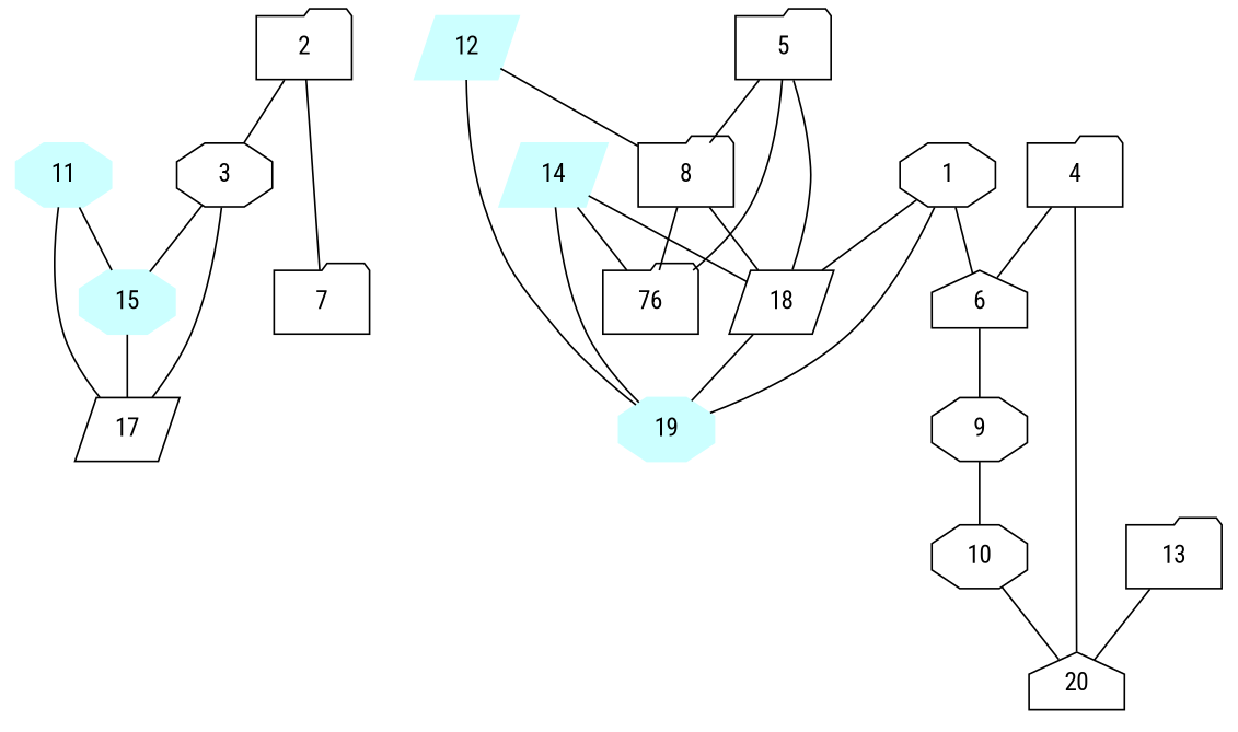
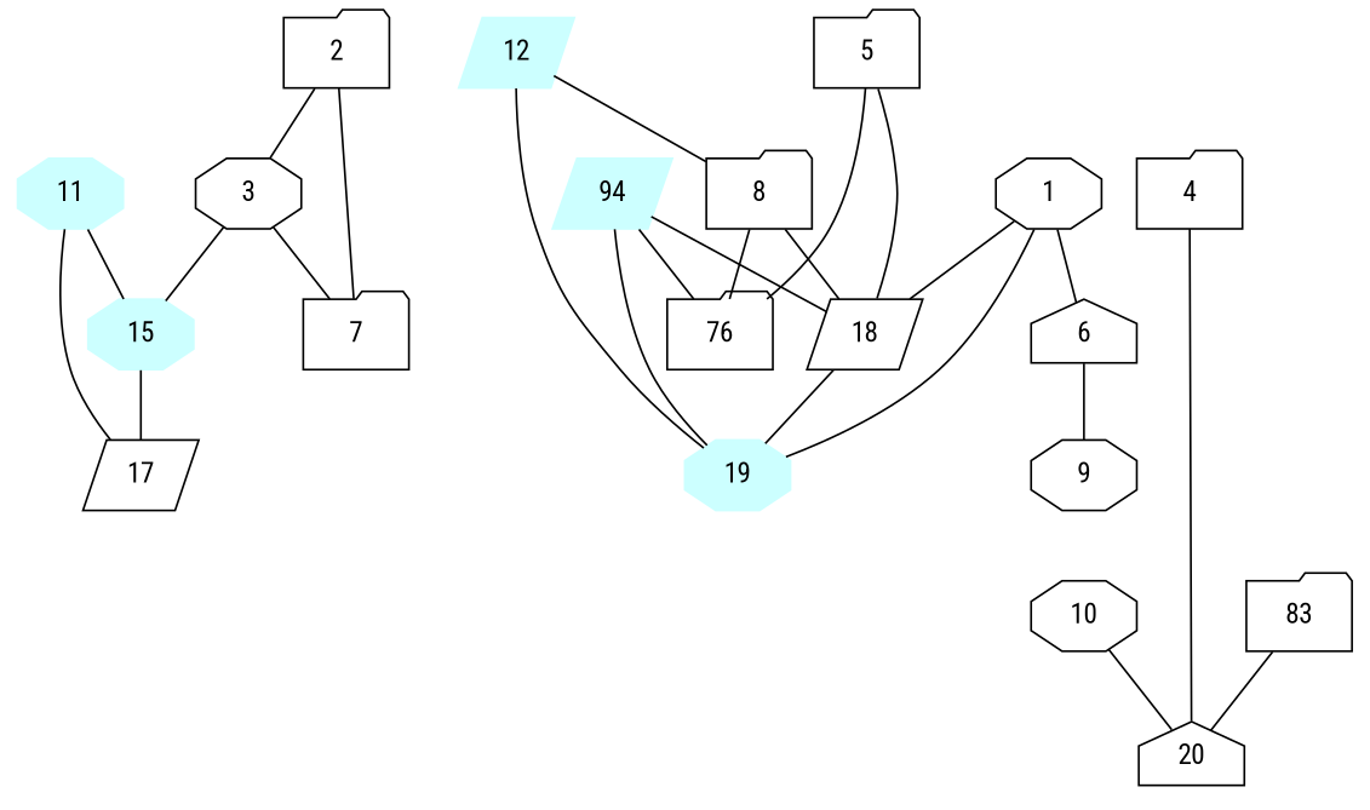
  graph {
    fontname="Roboto Condensed"
    node [fontname="Roboto Condensed" shape=octagon]
    edge [fontname="Roboto Condensed"]
    11 [color="#CCFFFF" style=filled]
    15 [color="#CCFFFF" style=filled]
    17 [shape=parallelogram]
    12 [color="#CCFFFF" shape=parallelogram style=filled]
    19 [color="#CCFFFF" style=filled]
    8 [shape=folder]
-   14 [color="#CCFFFF" shape=parallelogram style=filled]
+   14 [color="#CCFFFF" shape=parallelogram style=filled label=94]
    18 [shape=parallelogram]
    n9 [label=76 shape=folder]
    1
    6 [shape=house]
    9
    10
    2 [shape=folder]
    3
    7 [shape=folder]
    4 [shape=folder]
    20 [shape=house]
    5 [shape=folder]
-   13 [shape=folder]
+   13 [shape=folder label=83]
    11 -- 15
    11 -- 17
    15 -- 17
    12 -- 19
    12 -- 8
    8 -- 18
    8 -- n9
    14 -- 19
    14 -- 18
    14 -- n9
    18 -- 19
    1 -- 19
    1 -- 18
    1 -- 6
    6 -- 9
-   9 -- 10
    10 -- 20
    2 -- 3
    2 -- 7
    3 -- 15
-   3 -- 17
-   4 -- 6
+   3 -- 7
    4 -- 20
-   5 -- 8
    5 -- 18
    5 -- n9
    13 -- 20
  }
